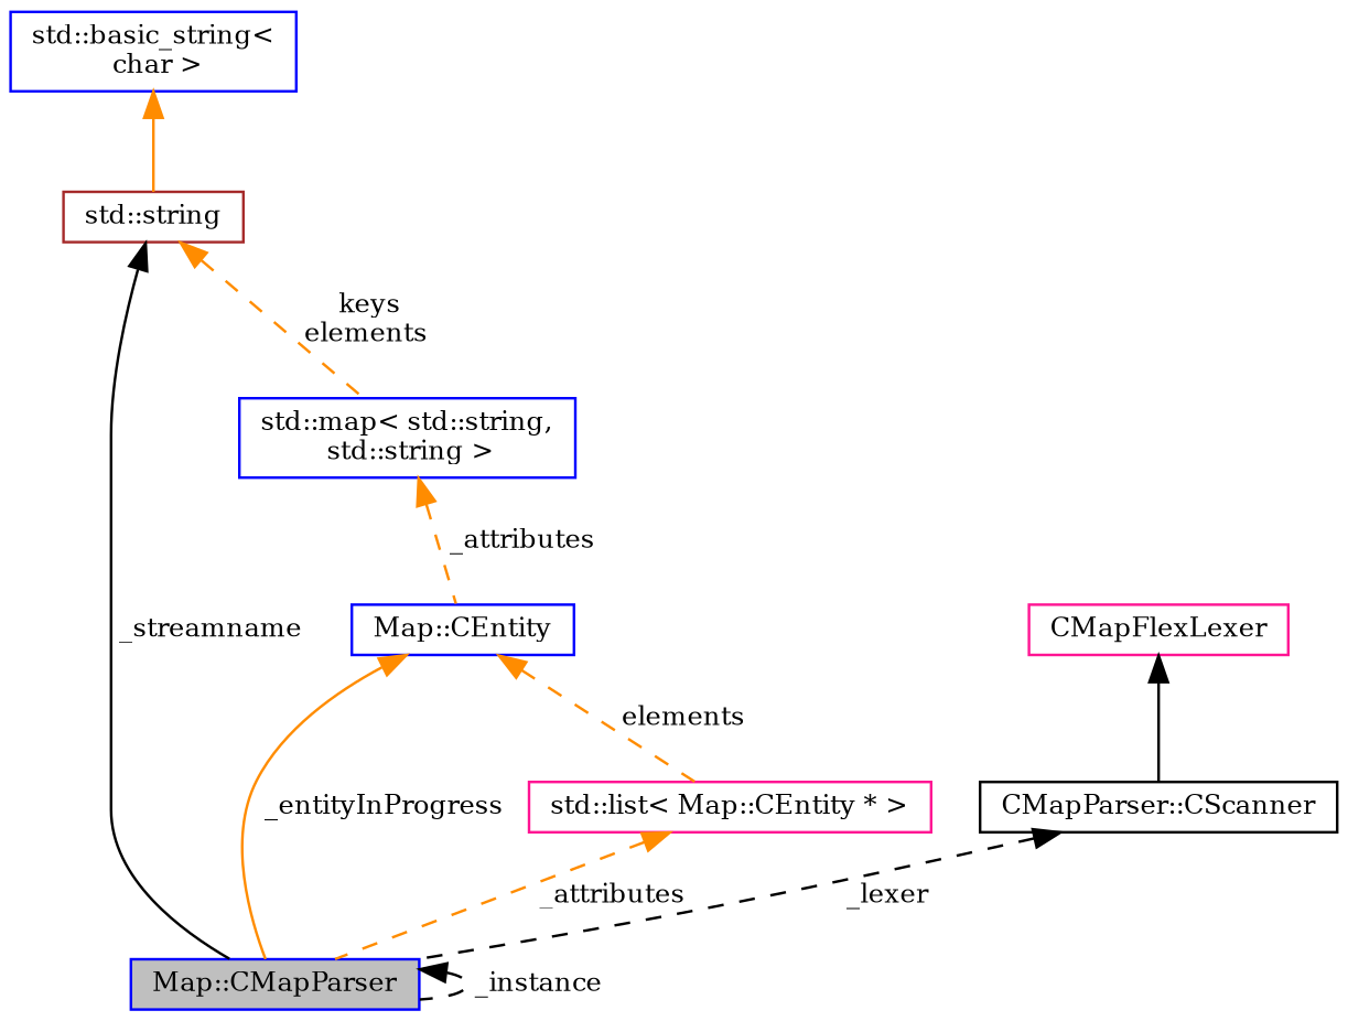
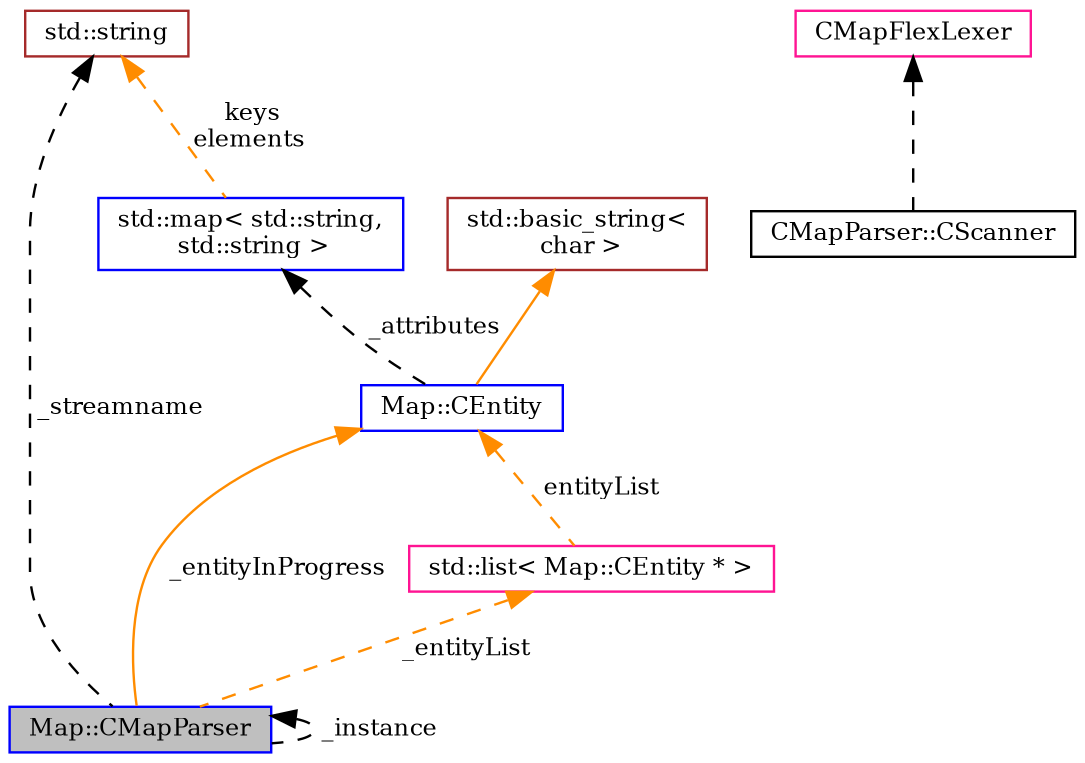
  digraph {
    fontname="DejaVu Serif"
    node [color=blue fillcolor=white fontname="DejaVu Serif" fontsize=10 shape=record style=filled]
    edge [color=black dir=back fontname="DejaVu Serif" fontsize=10 labelfontname=FreeSans labelfontsize=10 style=dashed]
    n1 [fillcolor=grey75 fontcolor=black height=0.2 label="Map::CMapParser" width=0.4]
    n2 [color=deeppink height=0.2 label="std::list\< Map::CEntity * \>" width=0.4]
    n3 [height=0.2 label="Map::CEntity" width=0.4]
    n4 [color=brown height=0.2 label="std::string" width=0.4]
    n5 [height=0.2 label="std::map\< std::string,\l std::string \>" width=0.4]
-   n6 [height=0.2 label="std::basic_string\<\l char \>" width=0.4]
+   n6 [color=brown height=0.2 label="std::basic_string\<\l char \>" width=0.4]
    n7 [color=black height=0.2 label="CMapParser::CScanner" width=0.4]
    n8 [color=deeppink height=0.2 label=CMapFlexLexer width=0.4]
    n1 -> n1 [label=" _instance"]
-   n2 -> n1 [color=darkorange label=" _attributes"]
+   n2 -> n1 [color=darkorange label=" _entityList"]
    n3 -> n1 [color=darkorange label=" _entityInProgress" style=solid]
-   n3 -> n2 [color=darkorange label=" elements"]
-   n4 -> n1 [label=" _streamname" style=solid]
+   n3 -> n2 [color=darkorange label=" entityList"]
+   n4 -> n1 [label=" _streamname"]
    n4 -> n5 [color=darkorange label=" keys\nelements"]
-   n5 -> n3 [color=darkorange label=" _attributes"]
-   n6 -> n4 [color=darkorange style=solid]
-   n7 -> n1 [label=" _lexer"]
-   n8 -> n7 [style=solid]
+   n5 -> n3 [label=" _attributes"]
+   n6 -> n3 [color=darkorange style=solid]
+   n8 -> n7
  }
